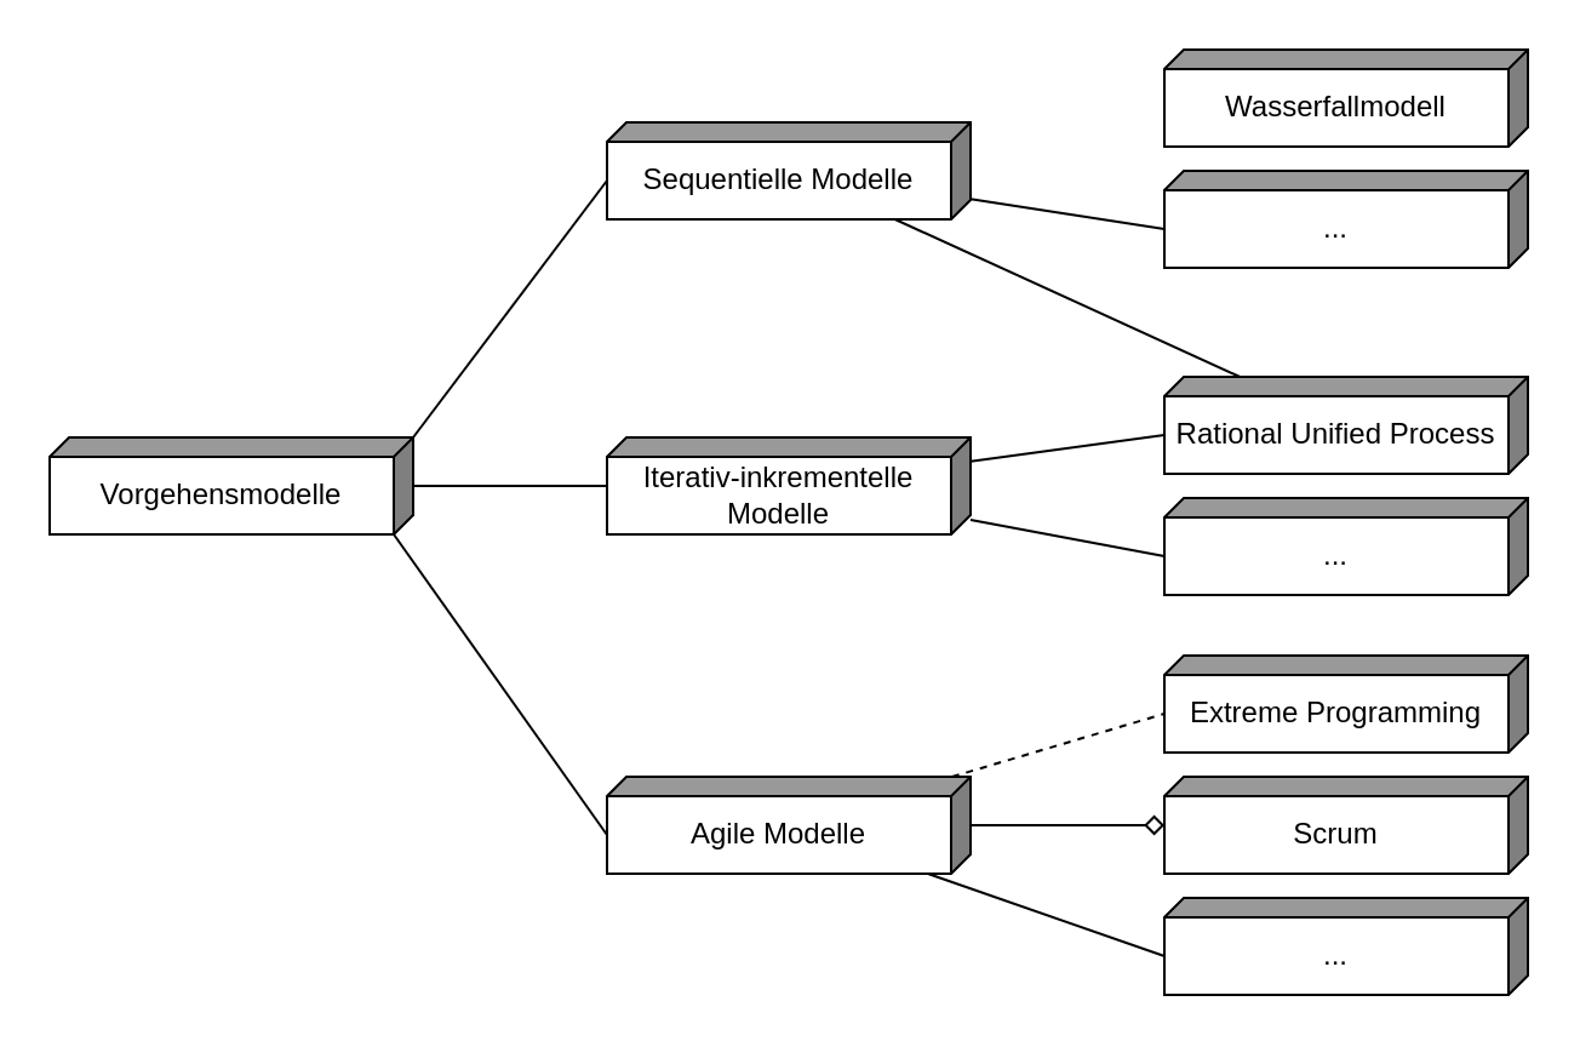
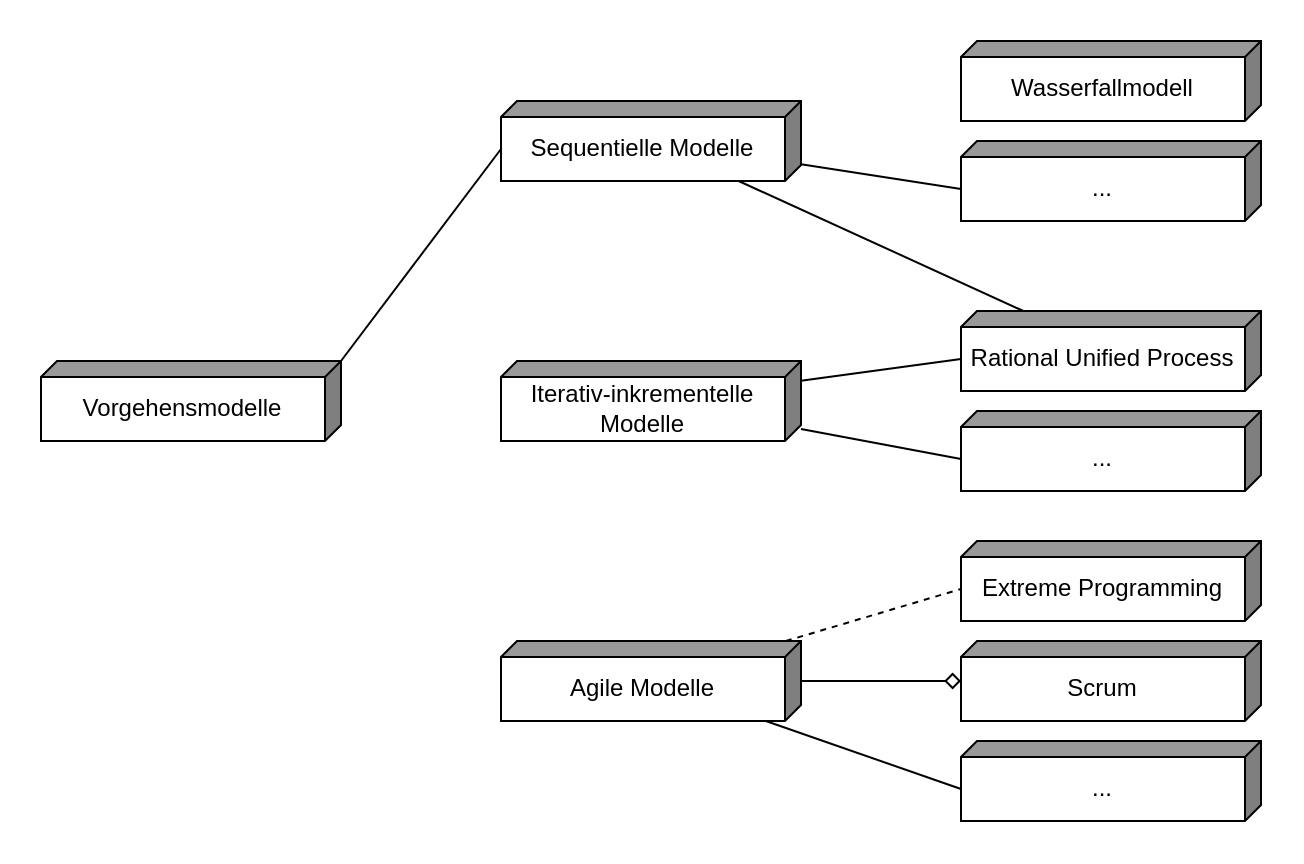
  <mxCell id="0" />
  <mxCell id="1" parent="0" />
  <mxCell id="2" value="Wasserfallmodell" style="shape=cube;whiteSpace=wrap;html=1;boundedLbl=1;backgroundOutline=1;darkOpacity=0.5;darkOpacity2=0.4;size=8;rotation=0;flipV=0;direction=south;portConstraintRotation=0;fontSize=12;" parent="1" vertex="1"><mxGeometry x="480" y="20" width="150" height="40" as="geometry" /></mxCell>
  <mxCell id="3" value="Rational Unified Process" style="shape=cube;whiteSpace=wrap;html=1;boundedLbl=1;backgroundOutline=1;darkOpacity=0.5;darkOpacity2=0.4;size=8;rotation=0;flipV=0;direction=south;portConstraintRotation=0;fontSize=12;" parent="1" vertex="1"><mxGeometry x="480" y="155" width="150" height="40" as="geometry" /></mxCell>
  <mxCell id="4" value="..." style="shape=cube;whiteSpace=wrap;html=1;boundedLbl=1;backgroundOutline=1;darkOpacity=0.5;darkOpacity2=0.4;size=8;rotation=0;flipV=0;direction=south;portConstraintRotation=0;fontSize=12;" parent="1" vertex="1"><mxGeometry x="480" y="70" width="150" height="40" as="geometry" /></mxCell>
  <mxCell id="5" value="Extreme Programming" style="shape=cube;whiteSpace=wrap;html=1;boundedLbl=1;backgroundOutline=1;darkOpacity=0.5;darkOpacity2=0.4;size=8;rotation=0;flipV=0;direction=south;portConstraintRotation=0;fontSize=12;" parent="1" vertex="1"><mxGeometry x="480" y="270" width="150" height="40" as="geometry" /></mxCell>
  <mxCell id="6" value="..." style="shape=cube;whiteSpace=wrap;html=1;boundedLbl=1;backgroundOutline=1;darkOpacity=0.5;darkOpacity2=0.4;size=8;rotation=0;flipV=0;direction=south;portConstraintRotation=0;fontSize=12;" parent="1" vertex="1"><mxGeometry x="480" y="205" width="150" height="40" as="geometry" /></mxCell>
  <mxCell id="7" value="Scrum" style="shape=cube;whiteSpace=wrap;html=1;boundedLbl=1;backgroundOutline=1;darkOpacity=0.5;darkOpacity2=0.4;size=8;rotation=0;flipV=0;direction=south;portConstraintRotation=0;fontSize=12;" parent="1" vertex="1"><mxGeometry x="480" y="320" width="150" height="40" as="geometry" /></mxCell>
  <mxCell id="8" value="..." style="shape=cube;whiteSpace=wrap;html=1;boundedLbl=1;backgroundOutline=1;darkOpacity=0.5;darkOpacity2=0.4;size=8;rotation=0;flipV=0;direction=south;portConstraintRotation=0;fontSize=12;" parent="1" vertex="1"><mxGeometry x="480" y="370" width="150" height="40" as="geometry" /></mxCell>
  <mxCell id="9" style="edgeStyle=none;rounded=0;orthogonalLoop=1;jettySize=auto;html=1;entryX=0;entryY=0;entryDx=24;entryDy=150;entryPerimeter=0;shadow=0;endArrow=none;endFill=0;fontSize=12;" parent="1" source="11" target="3" edge="1"><mxGeometry relative="1" as="geometry" /></mxCell>
  <mxCell id="10" style="edgeStyle=none;rounded=0;orthogonalLoop=1;jettySize=auto;html=1;entryX=0;entryY=0;entryDx=24;entryDy=150;entryPerimeter=0;shadow=0;endArrow=none;endFill=0;fontSize=12;" parent="1" source="11" target="6" edge="1"><mxGeometry relative="1" as="geometry" /></mxCell>
  <mxCell id="11" value="Iterativ-inkrementelle Modelle" style="shape=cube;whiteSpace=wrap;html=1;boundedLbl=1;backgroundOutline=1;darkOpacity=0.5;darkOpacity2=0.4;size=8;rotation=0;flipV=0;direction=south;portConstraintRotation=0;fontSize=12;" parent="1" vertex="1"><mxGeometry x="250" y="180" width="150" height="40" as="geometry" /></mxCell>
  <mxCell id="12" style="edgeStyle=none;rounded=0;orthogonalLoop=1;jettySize=auto;html=1;shadow=0;endArrow=none;endFill=0;fontSize=12;" parent="1" source="14" target="3" edge="1"><mxGeometry relative="1" as="geometry" /></mxCell>
  <mxCell id="13" style="edgeStyle=none;rounded=0;orthogonalLoop=1;jettySize=auto;html=1;entryX=0;entryY=0;entryDx=24;entryDy=150;entryPerimeter=0;shadow=0;endArrow=none;endFill=0;fontSize=12;" parent="1" source="14" target="4" edge="1"><mxGeometry relative="1" as="geometry" /></mxCell>
  <mxCell id="14" value="Sequentielle Modelle" style="shape=cube;whiteSpace=wrap;html=1;boundedLbl=1;backgroundOutline=1;darkOpacity=0.5;darkOpacity2=0.4;size=8;rotation=0;flipV=0;direction=south;portConstraintRotation=0;fontSize=12;" parent="1" vertex="1"><mxGeometry x="250" y="50" width="150" height="40" as="geometry" /></mxCell>
  <mxCell id="15" style="edgeStyle=none;rounded=0;orthogonalLoop=1;jettySize=auto;html=1;entryX=0;entryY=0;entryDx=24;entryDy=150;entryPerimeter=0;shadow=0;endArrow=none;endFill=0;fontSize=12;dashed=1;" parent="1" source="18" target="5" edge="1"><mxGeometry relative="1" as="geometry" /></mxCell>
  <mxCell id="16" style="edgeStyle=none;rounded=0;orthogonalLoop=1;jettySize=auto;html=1;shadow=0;endArrow=diamond;endFill=0;fontSize=12;" parent="1" source="18" target="7" edge="1"><mxGeometry relative="1" as="geometry" /></mxCell>
  <mxCell id="17" style="edgeStyle=none;rounded=0;orthogonalLoop=1;jettySize=auto;html=1;entryX=0;entryY=0;entryDx=24;entryDy=150;entryPerimeter=0;shadow=0;endArrow=none;endFill=0;fontSize=12;" parent="1" source="18" target="8" edge="1"><mxGeometry relative="1" as="geometry" /></mxCell>
  <mxCell id="18" value="Agile Modelle" style="shape=cube;whiteSpace=wrap;html=1;boundedLbl=1;backgroundOutline=1;darkOpacity=0.5;darkOpacity2=0.4;size=8;rotation=0;flipV=0;direction=south;portConstraintRotation=0;fontSize=12;" parent="1" vertex="1"><mxGeometry x="250" y="320" width="150" height="40" as="geometry" /></mxCell>
- <mxCell id="19" style="rounded=0;orthogonalLoop=1;jettySize=auto;html=1;shadow=0;endArrow=none;endFill=0;fontSize=12;" parent="1" source="22" target="11" edge="1"><mxGeometry relative="1" as="geometry"><mxPoint x="220" y="200" as="targetPoint" /><mxPoint x="210" y="240" as="sourcePoint" /></mxGeometry></mxCell>
- <mxCell id="20" style="rounded=0;orthogonalLoop=1;jettySize=auto;html=1;shadow=0;endArrow=none;endFill=0;entryX=0;entryY=0;entryDx=24;entryDy=150;entryPerimeter=0;fontSize=12;exitX=0;exitY=0;exitDx=40;exitDy=8;exitPerimeter=0;" parent="1" source="22" target="18" edge="1"><mxGeometry relative="1" as="geometry"><mxPoint x="70" y="260" as="targetPoint" /></mxGeometry></mxCell>
  <mxCell id="21" style="edgeStyle=none;rounded=0;orthogonalLoop=1;jettySize=auto;html=1;entryX=0;entryY=0;entryDx=24;entryDy=150;entryPerimeter=0;shadow=0;endArrow=none;endFill=0;fontSize=12;exitX=0;exitY=0;exitDx=0;exitDy=0;exitPerimeter=0;" parent="1" source="22" target="14" edge="1"><mxGeometry relative="1" as="geometry" /></mxCell>
  <mxCell id="22" value="Vorgehensmodelle" style="shape=cube;whiteSpace=wrap;html=1;boundedLbl=1;backgroundOutline=1;darkOpacity=0.5;darkOpacity2=0.4;size=8;rotation=0;flipV=0;direction=south;portConstraintRotation=0;fontSize=12;" parent="1" vertex="1"><mxGeometry x="20" y="180" width="150" height="40" as="geometry" /></mxCell>
